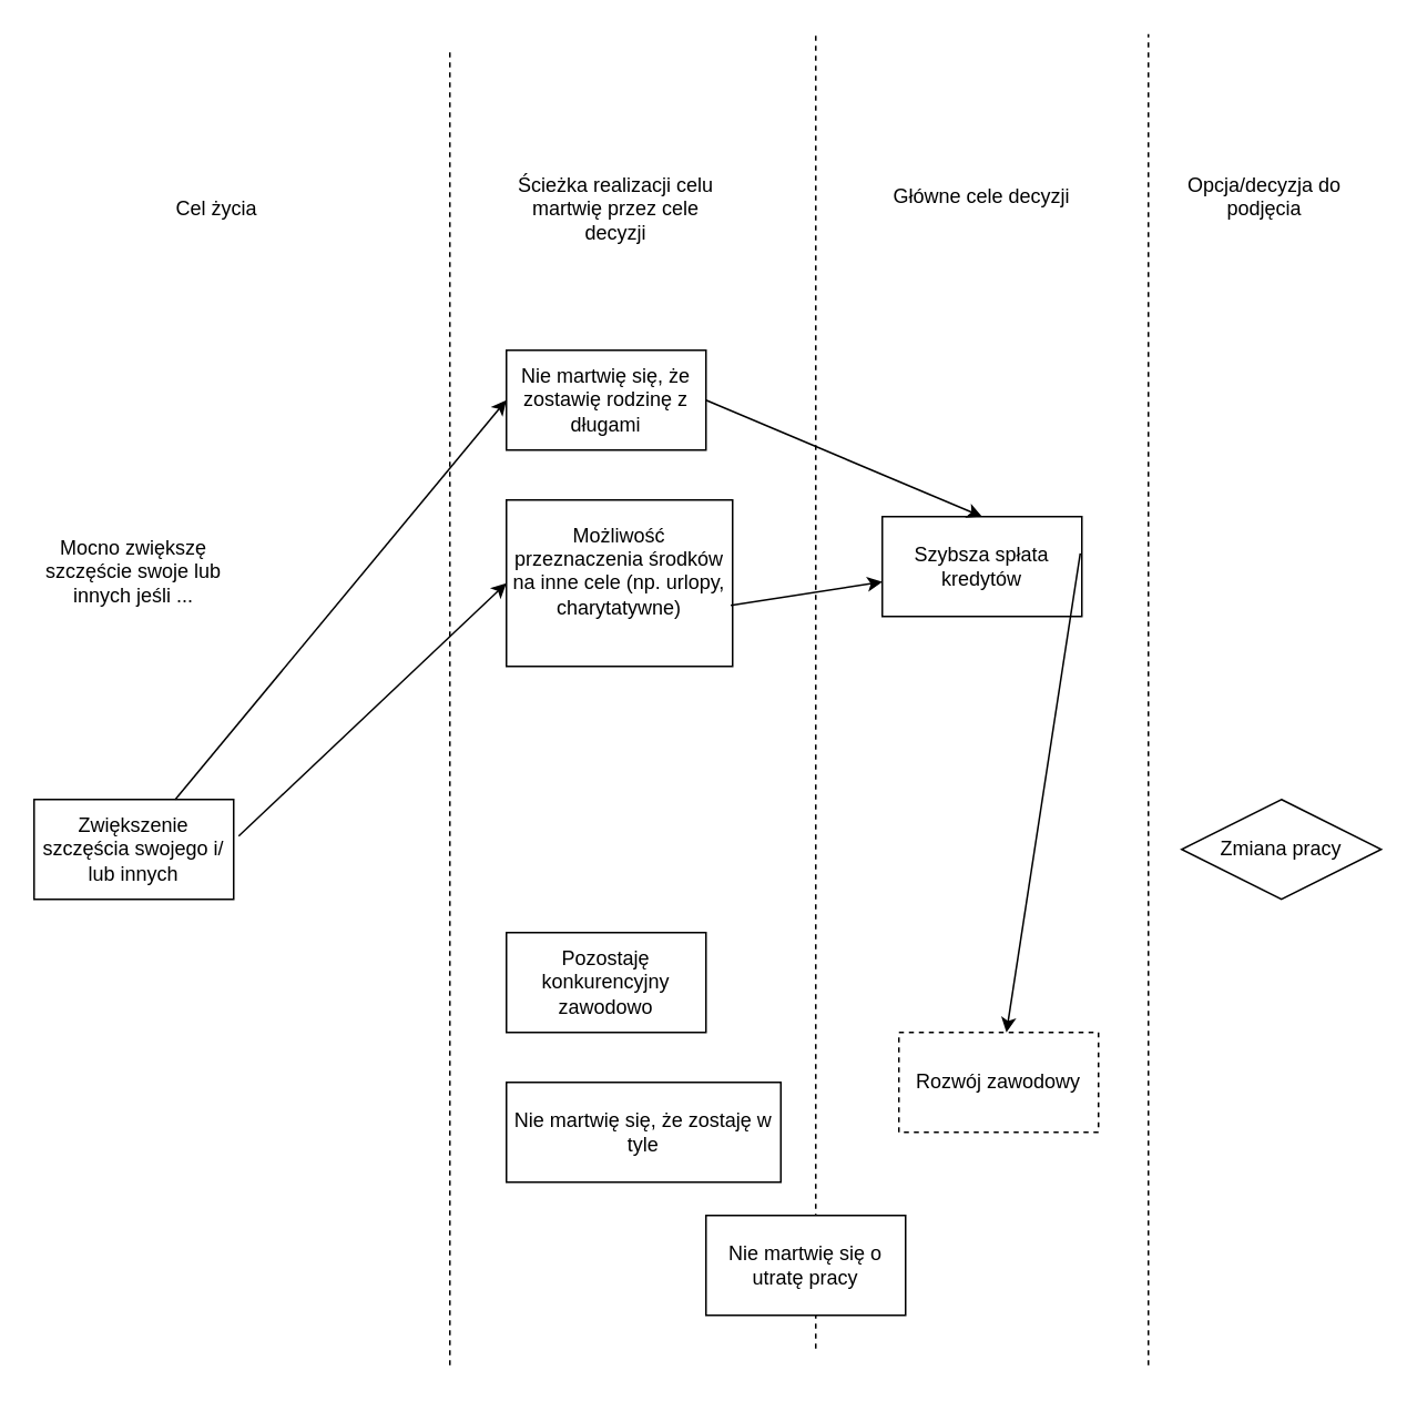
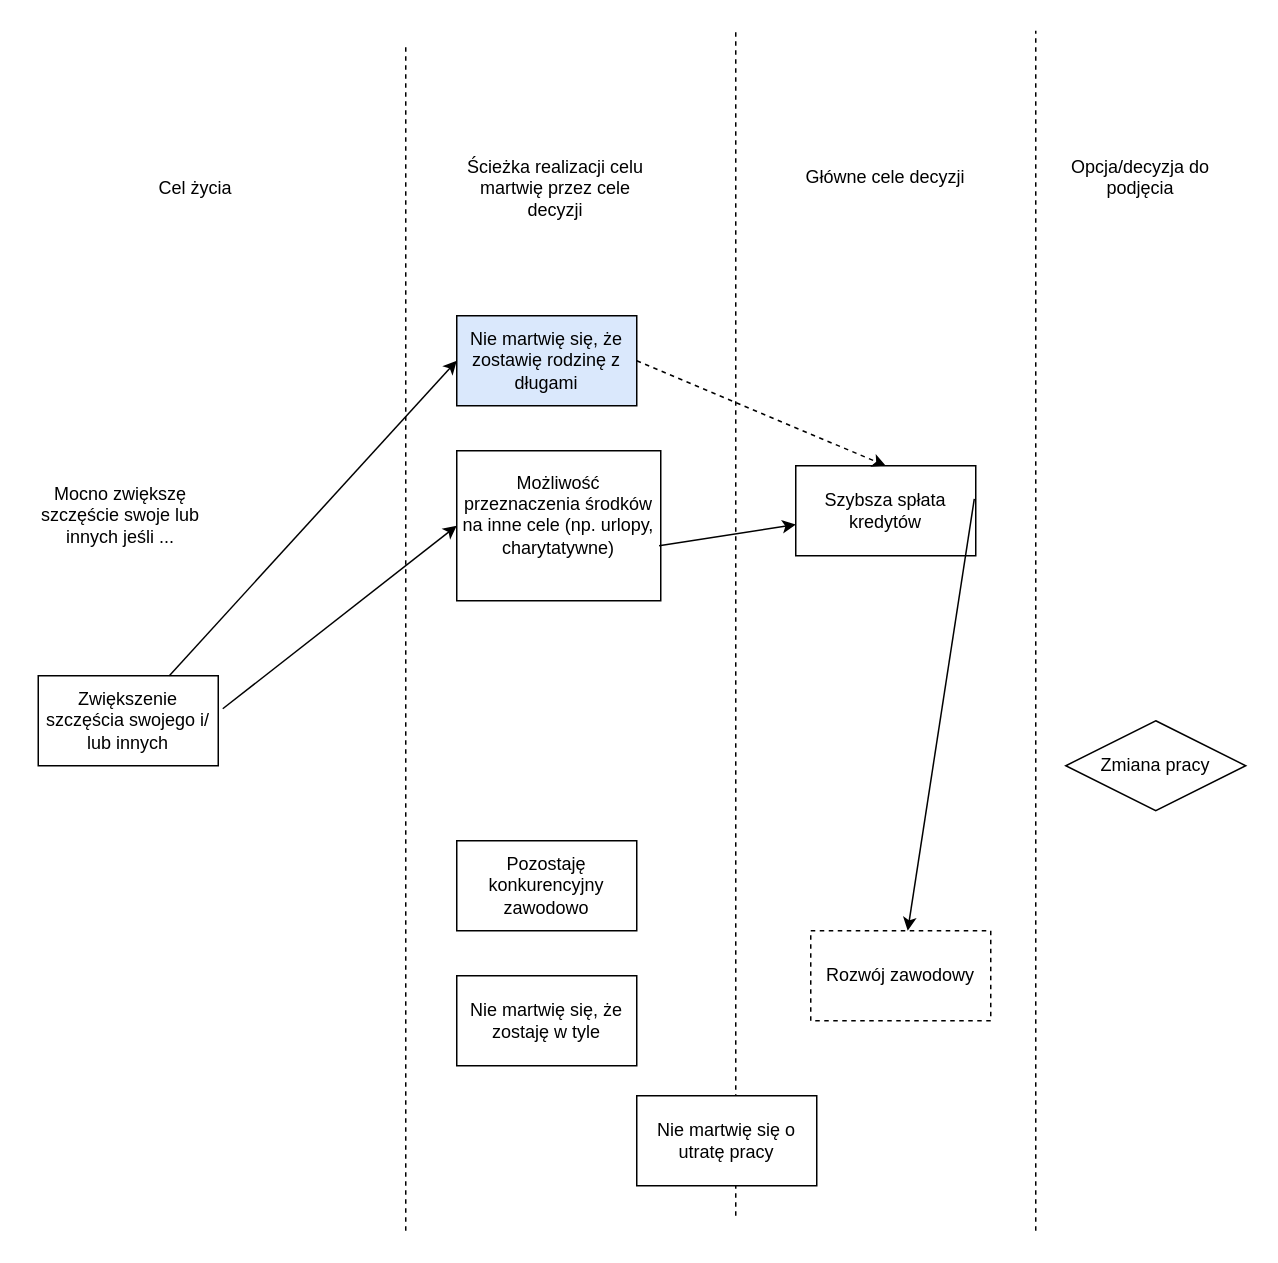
  <mxCell id="0" />
  <mxCell id="1" parent="0" />
  <mxCell id="2" value="&lt;div&gt;Zmiana pracy&lt;/div&gt;" style="rhombus;whiteSpace=wrap;html=1;" parent="1" vertex="1"><mxGeometry x="710" y="480" width="120" height="60" as="geometry" /></mxCell>
- <mxCell id="3" value="&lt;div&gt;Zwiększenie szczęścia swojego i/&lt;/div&gt;&lt;div&gt;lub innych&lt;/div&gt;" style="rounded=0;whiteSpace=wrap;html=1;" parent="1" vertex="1"><mxGeometry x="20" y="480" width="120" height="60" as="geometry" /></mxCell>
+ <mxCell id="3" value="&lt;div&gt;Zwiększenie szczęścia swojego i/&lt;/div&gt;&lt;div&gt;lub innych&lt;/div&gt;" style="rounded=0;whiteSpace=wrap;html=1;" parent="1" vertex="1"><mxGeometry x="25" y="450" width="120" height="60" as="geometry" /></mxCell>
  <mxCell id="4" value="" style="endArrow=classic;html=1;entryX=0;entryY=0.5;entryDx=0;entryDy=0;" parent="1" source="3" edge="1" target="7"><mxGeometry width="50" height="50" relative="1" as="geometry"><mxPoint x="400" y="560" as="sourcePoint" /><mxPoint x="240" y="450" as="targetPoint" /></mxGeometry></mxCell>
  <mxCell id="5" value="&lt;div&gt;Szybsza spłata kredytów&lt;/div&gt;" style="rounded=0;whiteSpace=wrap;html=1;" parent="1" vertex="1"><mxGeometry x="530" y="310" width="120" height="60" as="geometry" /></mxCell>
  <mxCell id="6" value="Rozwój zawodowy" style="rounded=0;whiteSpace=wrap;html=1;dashed=1;" parent="1" vertex="1"><mxGeometry x="540" y="620" width="120" height="60" as="geometry" /></mxCell>
- <mxCell id="7" value="Nie martwię się, że zostawię rodzinę z długami" style="rounded=0;whiteSpace=wrap;html=1;" parent="1" vertex="1"><mxGeometry x="304" y="210" width="120" height="60" as="geometry" /></mxCell>
+ <mxCell id="7" value="Nie martwię się, że zostawię rodzinę z długami" style="rounded=0;whiteSpace=wrap;html=1;fillColor=#dae8fc;" parent="1" vertex="1"><mxGeometry x="304" y="210" width="120" height="60" as="geometry" /></mxCell>
  <mxCell id="8" value="&lt;div&gt;Możliwość przeznaczenia środków na inne cele (np. urlopy, charytatywne)&lt;/div&gt;&lt;div&gt;&lt;br&gt;&lt;/div&gt;" style="rounded=0;whiteSpace=wrap;html=1;" parent="1" vertex="1"><mxGeometry x="304" y="300" width="136" height="100" as="geometry" /></mxCell>
  <mxCell id="9" value="" style="endArrow=none;dashed=1;html=1;" parent="1" edge="1"><mxGeometry width="50" height="50" relative="1" as="geometry"><mxPoint x="490" y="810" as="sourcePoint" /><mxPoint x="490" y="20" as="targetPoint" /></mxGeometry></mxCell>
  <mxCell id="10" value="" style="endArrow=none;dashed=1;html=1;" parent="1" edge="1"><mxGeometry width="50" height="50" relative="1" as="geometry"><mxPoint x="690" y="820" as="sourcePoint" /><mxPoint x="690" y="20" as="targetPoint" /></mxGeometry></mxCell>
  <mxCell id="11" value="" style="endArrow=none;dashed=1;html=1;" parent="1" edge="1"><mxGeometry width="50" height="50" relative="1" as="geometry"><mxPoint x="270" y="820" as="sourcePoint" /><mxPoint x="270" y="30" as="targetPoint" /></mxGeometry></mxCell>
  <mxCell id="12" value="&lt;div&gt;Opcja/decyzja do podjęcia&lt;/div&gt;&lt;div&gt;&lt;br&gt;&lt;/div&gt;" style="text;html=1;strokeColor=none;fillColor=none;align=center;verticalAlign=middle;whiteSpace=wrap;rounded=0;" vertex="1" parent="1"><mxGeometry x="700" y="90" width="120" height="70" as="geometry" /></mxCell>
  <mxCell id="13" value="&lt;div&gt;Główne cele decyzji&lt;/div&gt;&lt;div&gt;&lt;br&gt;&lt;/div&gt;" style="text;html=1;strokeColor=none;fillColor=none;align=center;verticalAlign=middle;whiteSpace=wrap;rounded=0;" vertex="1" parent="1"><mxGeometry x="530" y="90" width="120" height="70" as="geometry" /></mxCell>
  <mxCell id="14" value="&lt;div&gt;Ścieżka realizacji celu martwię przez cele decyzji&lt;/div&gt;" style="text;html=1;strokeColor=none;fillColor=none;align=center;verticalAlign=middle;whiteSpace=wrap;rounded=0;" vertex="1" parent="1"><mxGeometry x="310" y="90" width="120" height="70" as="geometry" /></mxCell>
  <mxCell id="15" value="Cel życia" style="text;html=1;strokeColor=none;fillColor=none;align=center;verticalAlign=middle;whiteSpace=wrap;rounded=0;" vertex="1" parent="1"><mxGeometry x="70" y="90" width="120" height="70" as="geometry" /></mxCell>
  <mxCell id="16" value="" style="endArrow=classic;html=1;exitX=1.025;exitY=0.367;exitDx=0;exitDy=0;exitPerimeter=0;entryX=0;entryY=0.5;entryDx=0;entryDy=0;" edge="1" parent="1" source="3" target="8"><mxGeometry width="50" height="50" relative="1" as="geometry"><mxPoint x="400" y="450" as="sourcePoint" /><mxPoint x="450" y="400" as="targetPoint" /></mxGeometry></mxCell>
  <mxCell id="17" value="" style="endArrow=classic;html=1;exitX=0.992;exitY=0.633;exitDx=0;exitDy=0;exitPerimeter=0;" edge="1" parent="1" source="8" target="5"><mxGeometry width="50" height="50" relative="1" as="geometry"><mxPoint x="400" y="450" as="sourcePoint" /><mxPoint x="450" y="400" as="targetPoint" /></mxGeometry></mxCell>
- <mxCell id="18" value="" style="endArrow=classic;html=1;exitX=1;exitY=0.5;exitDx=0;exitDy=0;entryX=0.5;entryY=0;entryDx=0;entryDy=0;" edge="1" parent="1" source="7" target="5"><mxGeometry width="50" height="50" relative="1" as="geometry"><mxPoint x="500" y="310" as="sourcePoint" /><mxPoint x="550" y="260" as="targetPoint" /></mxGeometry></mxCell>
+ <mxCell id="18" value="" style="endArrow=classic;html=1;exitX=1;exitY=0.5;exitDx=0;exitDy=0;entryX=0.5;entryY=0;entryDx=0;entryDy=0;dashed=1;" edge="1" parent="1" source="7" target="5"><mxGeometry width="50" height="50" relative="1" as="geometry"><mxPoint x="500" y="310" as="sourcePoint" /><mxPoint x="550" y="260" as="targetPoint" /></mxGeometry></mxCell>
  <mxCell id="19" value="" style="endArrow=classic;html=1;exitX=0.992;exitY=0.367;exitDx=0;exitDy=0;exitPerimeter=0;" edge="1" parent="1" source="5" target="6"><mxGeometry width="50" height="50" relative="1" as="geometry"><mxPoint x="400" y="450" as="sourcePoint" /><mxPoint x="450" y="400" as="targetPoint" /></mxGeometry></mxCell>
  <mxCell id="20" value="&lt;div&gt;Pozostaję konkurencyjny zawodowo&lt;/div&gt;" style="rounded=0;whiteSpace=wrap;html=1;" vertex="1" parent="1"><mxGeometry x="304" y="560" width="120" height="60" as="geometry" /></mxCell>
- <mxCell id="21" value="&lt;div&gt;Nie martwię się, że zostaję w tyle&lt;/div&gt;" style="rounded=0;whiteSpace=wrap;html=1;" vertex="1" parent="1"><mxGeometry x="304" y="650" width="165" height="60" as="geometry" /></mxCell>
+ <mxCell id="21" value="&lt;div&gt;Nie martwię się, że zostaję w tyle&lt;/div&gt;" style="rounded=0;whiteSpace=wrap;html=1;" vertex="1" parent="1"><mxGeometry x="304" y="650" width="120" height="60" as="geometry" /></mxCell>
  <mxCell id="22" value="Nie martwię się o utratę pracy" style="rounded=0;whiteSpace=wrap;html=1;" vertex="1" parent="1"><mxGeometry x="424" y="730" width="120" height="60" as="geometry" /></mxCell>
  <mxCell id="23" value="&lt;div&gt;Mocno zwiększę szczęście swoje lub innych jeśli ...&lt;/div&gt;&lt;div&gt;&lt;br&gt;&lt;/div&gt;" style="text;html=1;strokeColor=none;fillColor=none;align=center;verticalAlign=middle;whiteSpace=wrap;rounded=0;" vertex="1" parent="1"><mxGeometry x="20" y="295" width="120" height="110" as="geometry" /></mxCell>
